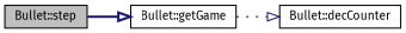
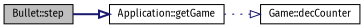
  digraph {
    fontname="Fira Sans"
    rankdir=LR
    node [color=black fillcolor=white fontname="Fira Sans" fontsize=10 shape=record style=filled]
    edge [arrowhead=onormal color=midnightblue fontname="Fira Sans" fontsize=10 labelfontname=Helvetica labelfontsize=10]
    n1 [fillcolor=grey75 fontcolor=black height=0.2 label="Bullet::step" width=0.4]
-   n2 [height=0.2 label="Bullet::getGame" width=0.4]
-   n3 [height=0.2 label="Bullet::decCounter" width=0.4]
+   n2 [height=0.2 label="Application::getGame" width=0.4]
+   n3 [height=0.2 label="Game::decCounter" width=0.4]
    n1 -> n2 [style=bold]
    n2 -> n3 [style=dotted]
  }
